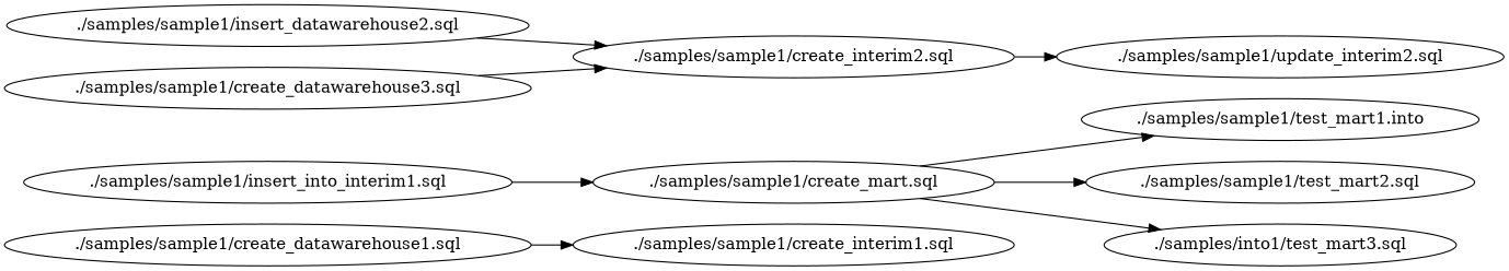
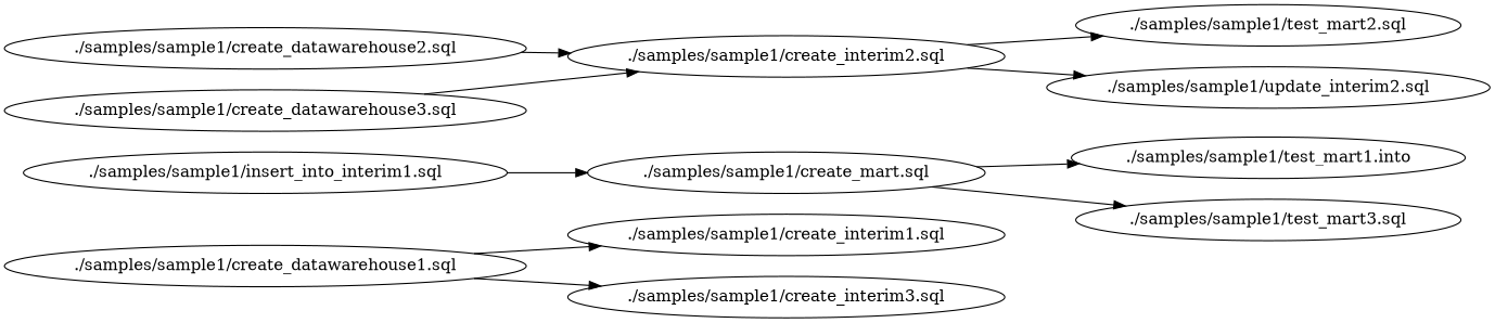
  digraph {
    rankdir=LR
    n1 [label="./samples/sample1/create_datawarehouse1.sql"]
    n2 [label="./samples/sample1/create_interim1.sql"]
+   n3 [label="./samples/sample1/create_interim3.sql"]
    n4 [label="./samples/sample1/create_mart.sql"]
    n5 [label="./samples/sample1/test_mart1.into"]
    n6 [label="./samples/sample1/test_mart2.sql"]
-   n7 [label="./samples/into1/test_mart3.sql"]
-   n8 [label="./samples/sample1/insert_datawarehouse2.sql"]
+   n7 [label="./samples/sample1/test_mart3.sql"]
+   n8 [label="./samples/sample1/create_datawarehouse2.sql"]
    n9 [label="./samples/sample1/create_interim2.sql"]
    n10 [label="./samples/sample1/update_interim2.sql"]
    n11 [label="./samples/sample1/create_datawarehouse3.sql"]
    n12 [label="./samples/sample1/insert_into_interim1.sql"]
    n1 -> n2
+   n1 -> n3
    n4 -> n5
-   n4 -> n6
+   n9 -> n6
    n4 -> n7
    n8 -> n9
    n9 -> n10
    n11 -> n9
    n12 -> n4
  }
